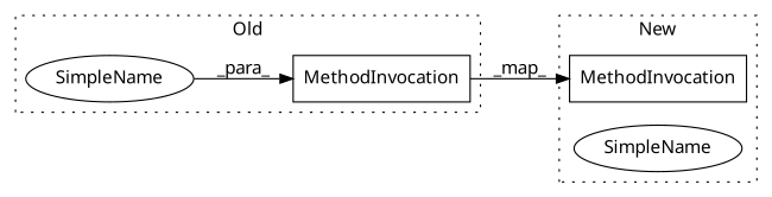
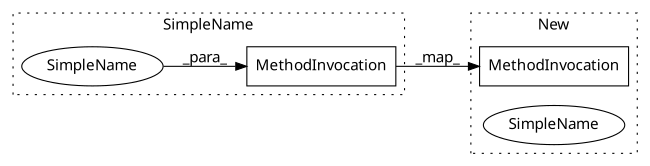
  digraph {
    rankdir=LR
    fontname="Noto Sans"
    node [a=32 l=4 shape=box fontname="Noto Sans"]
    edge [fontname="Noto Sans"]
    n1 [l="5,1" label=MethodInvocation s="879,914"]
    n2 [a=42 label=SimpleName s=910 shape=ellipse]
    n3 [l="10,1" label=MethodInvocation s="820,854"]
    n4 [a=42 label=SimpleName s=877 shape=ellipse]
    subgraph cluster_1 {
-     label=Old
+     label=SimpleName
      style=dotted
      n1
      n2
    }
    subgraph cluster_2 {
      label=New
      style=dotted
      n3
      n4
    }
    n1 -> n3 [label=_map_]
    n2 -> n1 [label=_para_]
  }
